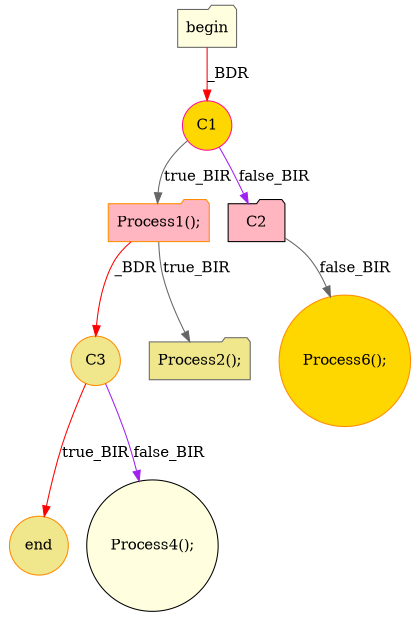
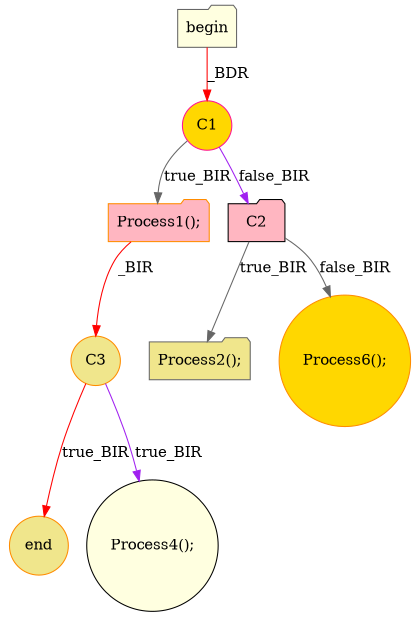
  digraph {
    node [color=darkorange fillcolor=khaki shape=circle style=filled]
    edge [color=red]
    n1 [color=gray40 fillcolor=lightyellow label=begin shape=folder]
    n2 [color=deeppink fillcolor=gold label=C1]
    n3 [fillcolor=lightpink label="Process1();" shape=folder]
    n4 [color=black fillcolor=lightpink label=C2 shape=folder]
    n5 [label=C3]
    n6 [color=gray40 label="Process2();" shape=folder]
    n7 [fillcolor=gold label="Process6();"]
    n8 [label=end]
    n9 [color=black fillcolor=lightyellow label="Process4();"]
    n1 -> n2 [label=_BDR]
    n2 -> n3 [color=gray40 label=true_BIR]
    n2 -> n4 [color=purple label=false_BIR]
-   n3 -> n5 [label=_BDR]
-   n3 -> n6 [color=gray40 label=true_BIR]
+   n3 -> n5 [label=_BIR]
+   n4 -> n6 [color=gray40 label=true_BIR]
    n4 -> n7 [color=gray40 label=false_BIR]
    n5 -> n8 [label=true_BIR]
-   n5 -> n9 [color=purple label=false_BIR]
+   n5 -> n9 [color=purple label=true_BIR]
  }
